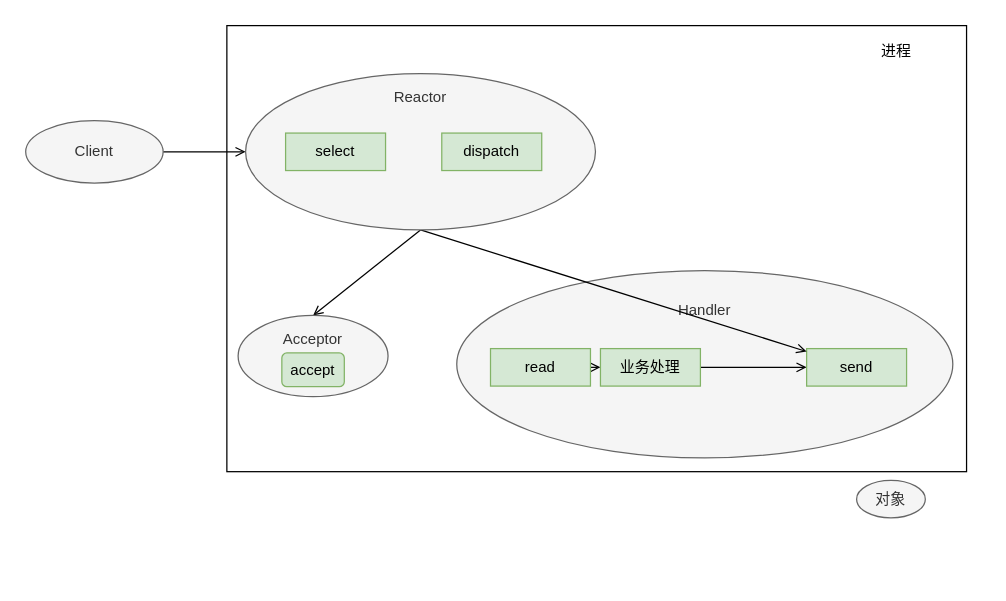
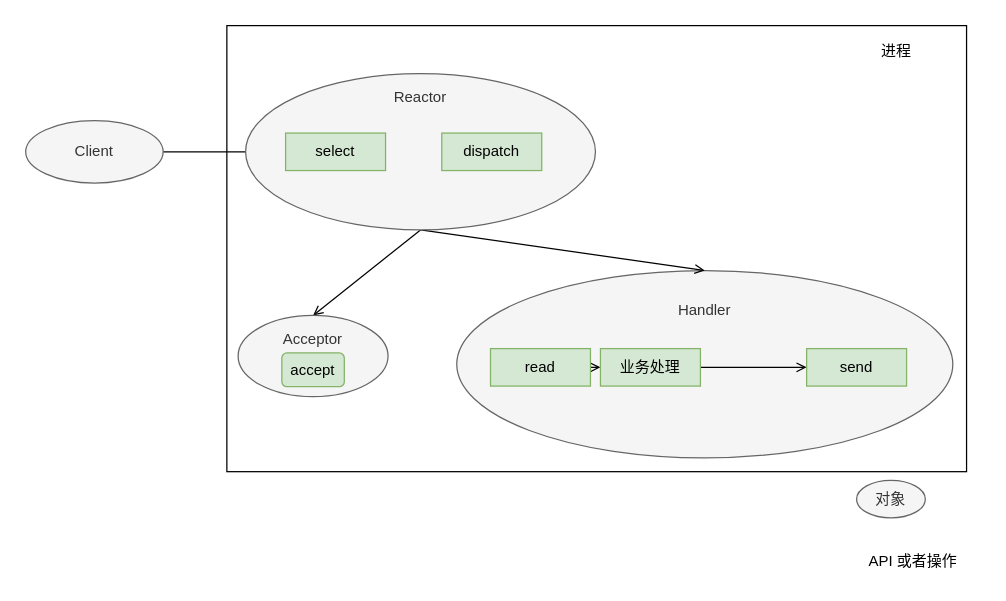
  <mxCell id="0" />
  <mxCell id="1" parent="0" />
  <mxCell id="2" value="&amp;nbsp; &amp;nbsp; &amp;nbsp; &amp;nbsp; &amp;nbsp; &amp;nbsp; &amp;nbsp; &amp;nbsp; &amp;nbsp; &amp;nbsp; &amp;nbsp; &amp;nbsp; &amp;nbsp; &amp;nbsp; &amp;nbsp; &amp;nbsp; &amp;nbsp; &amp;nbsp; &amp;nbsp; &amp;nbsp; &amp;nbsp; &amp;nbsp; &amp;nbsp; &amp;nbsp; &amp;nbsp; &amp;nbsp; &amp;nbsp; &amp;nbsp; &amp;nbsp; &amp;nbsp; &amp;nbsp; &amp;nbsp; &amp;nbsp; &amp;nbsp; &amp;nbsp; &amp;nbsp; &amp;nbsp; &amp;nbsp; &amp;nbsp; &amp;nbsp; &amp;nbsp; &amp;nbsp; &amp;nbsp; &amp;nbsp; &amp;nbsp; &amp;nbsp; &amp;nbsp; &amp;nbsp; &amp;nbsp; &amp;nbsp; &amp;nbsp; &amp;nbsp; &amp;nbsp; &amp;nbsp; &amp;nbsp; &amp;nbsp; &amp;nbsp; &amp;nbsp; &amp;nbsp; &amp;nbsp; &amp;nbsp; &amp;nbsp; &amp;nbsp; &amp;nbsp; &amp;nbsp; &amp;nbsp; &amp;nbsp; &amp;nbsp; &amp;nbsp; &amp;nbsp; &amp;nbsp; &amp;nbsp; 进程&lt;br&gt;&lt;br&gt;&lt;br&gt;&lt;br&gt;&lt;br&gt;&lt;br&gt;&lt;br&gt;&lt;br&gt;&lt;br&gt;&lt;br&gt;&lt;br&gt;&lt;br&gt;&lt;br&gt;&lt;br&gt;&lt;br&gt;&lt;br&gt;&lt;br&gt;&lt;br&gt;&lt;br&gt;&lt;br&gt;&lt;br&gt;&lt;br&gt;&lt;br&gt;" style="rounded=0;whiteSpace=wrap;html=1;" vertex="1" parent="1"><mxGeometry x="181" y="20" width="592" height="357" as="geometry" /></mxCell>
- <mxCell id="3" style="edgeStyle=orthogonalEdgeStyle;rounded=0;orthogonalLoop=1;jettySize=auto;html=1;exitX=1;exitY=0.5;exitDx=0;exitDy=0;endArrow=open;endFill=0;" edge="1" parent="1" source="4" target="15"><mxGeometry relative="1" as="geometry" /></mxCell>
+ <mxCell id="3" style="edgeStyle=orthogonalEdgeStyle;rounded=0;orthogonalLoop=1;jettySize=auto;html=1;exitX=1;exitY=0.5;exitDx=0;exitDy=0;endArrow=open;endFill=0;" edge="1" parent="1" source="4" target="16"><mxGeometry relative="1" as="geometry" /></mxCell>
  <mxCell id="4" value="Client" style="ellipse;whiteSpace=wrap;html=1;fillColor=#f5f5f5;strokeColor=#666666;fontColor=#333333;" vertex="1" parent="1"><mxGeometry x="20" y="96" width="110" height="50" as="geometry" /></mxCell>
  <mxCell id="5" value="对象" style="ellipse;whiteSpace=wrap;html=1;fillColor=#f5f5f5;strokeColor=#666666;fontColor=#333333;" vertex="1" parent="1"><mxGeometry x="685" y="384" width="55" height="30" as="geometry" /></mxCell>
+ <mxCell id="6" value="API 或者操作" style="text;html=1;resizable=0;points=[];autosize=1;align=left;verticalAlign=top;spacingTop=-4;" vertex="1" parent="1"><mxGeometry x="693" y="439" width="90" height="20" as="geometry" /></mxCell>
  <mxCell id="7" value="Handler&lt;br&gt;&lt;br&gt;&lt;br&gt;&lt;br&gt;&lt;br&gt;&lt;br&gt;&lt;br&gt;" style="ellipse;whiteSpace=wrap;html=1;fillColor=#f5f5f5;strokeColor=#666666;fontColor=#333333;" vertex="1" parent="1"><mxGeometry x="365" y="216" width="397" height="150" as="geometry" /></mxCell>
  <mxCell id="8" style="edgeStyle=none;rounded=0;orthogonalLoop=1;jettySize=auto;html=1;exitX=1;exitY=0.5;exitDx=0;exitDy=0;entryX=0;entryY=0.5;entryDx=0;entryDy=0;endArrow=open;endFill=0;" edge="1" parent="1" source="9" target="11"><mxGeometry relative="1" as="geometry" /></mxCell>
  <mxCell id="9" value="read" style="rounded=0;whiteSpace=wrap;html=1;fillColor=#d5e8d4;strokeColor=#82b366;" vertex="1" parent="1"><mxGeometry x="392" y="278.5" width="80" height="30" as="geometry" /></mxCell>
  <mxCell id="10" style="edgeStyle=none;rounded=0;orthogonalLoop=1;jettySize=auto;html=1;exitX=1;exitY=0.5;exitDx=0;exitDy=0;entryX=0;entryY=0.5;entryDx=0;entryDy=0;endArrow=open;endFill=0;" edge="1" parent="1" source="11" target="12"><mxGeometry relative="1" as="geometry" /></mxCell>
  <mxCell id="11" value="业务处理" style="rounded=0;whiteSpace=wrap;html=1;fillColor=#d5e8d4;strokeColor=#82b366;" vertex="1" parent="1"><mxGeometry x="480" y="278.5" width="80" height="30" as="geometry" /></mxCell>
  <mxCell id="12" value="send" style="rounded=0;whiteSpace=wrap;html=1;fillColor=#d5e8d4;strokeColor=#82b366;" vertex="1" parent="1"><mxGeometry x="645" y="278.5" width="80" height="30" as="geometry" /></mxCell>
  <mxCell id="13" style="rounded=0;orthogonalLoop=1;jettySize=auto;html=1;exitX=0.5;exitY=1;exitDx=0;exitDy=0;entryX=0.5;entryY=0;entryDx=0;entryDy=0;endArrow=open;endFill=0;" edge="1" parent="1" source="15" target="18"><mxGeometry relative="1" as="geometry" /></mxCell>
- <mxCell id="14" style="rounded=0;orthogonalLoop=1;jettySize=auto;html=1;exitX=0.5;exitY=1;exitDx=0;exitDy=0;endArrow=open;endFill=0;" edge="1" parent="1" source="15" target="12"><mxGeometry relative="1" as="geometry" /></mxCell>
+ <mxCell id="14" style="rounded=0;orthogonalLoop=1;jettySize=auto;html=1;exitX=0.5;exitY=1;exitDx=0;exitDy=0;entryX=0.5;entryY=0;entryDx=0;entryDy=0;endArrow=open;endFill=0;" edge="1" parent="1" source="15" target="7"><mxGeometry relative="1" as="geometry" /></mxCell>
  <mxCell id="15" value="Reactor&lt;br&gt;&lt;br&gt;&lt;br&gt;&lt;br&gt;&lt;br&gt;&lt;br&gt;&lt;br&gt;" style="ellipse;whiteSpace=wrap;html=1;fillColor=#f5f5f5;strokeColor=#666666;fontColor=#333333;" vertex="1" parent="1"><mxGeometry x="196" y="58.5" width="280" height="125" as="geometry" /></mxCell>
  <mxCell id="16" value="select" style="rounded=0;whiteSpace=wrap;html=1;fillColor=#d5e8d4;strokeColor=#82b366;" vertex="1" parent="1"><mxGeometry x="228" y="106" width="80" height="30" as="geometry" /></mxCell>
  <mxCell id="17" value="dispatch" style="rounded=0;whiteSpace=wrap;html=1;fillColor=#d5e8d4;strokeColor=#82b366;" vertex="1" parent="1"><mxGeometry x="353" y="106" width="80" height="30" as="geometry" /></mxCell>
  <mxCell id="18" value="&lt;br&gt;&lt;br&gt;Acceptor&lt;br&gt;&lt;br&gt;&lt;br&gt;&lt;br&gt;&lt;br&gt;" style="ellipse;whiteSpace=wrap;html=1;fillColor=#f5f5f5;strokeColor=#666666;fontColor=#333333;" vertex="1" parent="1"><mxGeometry x="190" y="252" width="120" height="65" as="geometry" /></mxCell>
  <mxCell id="19" value="accept" style="whiteSpace=wrap;html=1;fillColor=#d5e8d4;strokeColor=#82b366;rounded=1;" vertex="1" parent="1"><mxGeometry x="225" y="282" width="50" height="27" as="geometry" /></mxCell>
